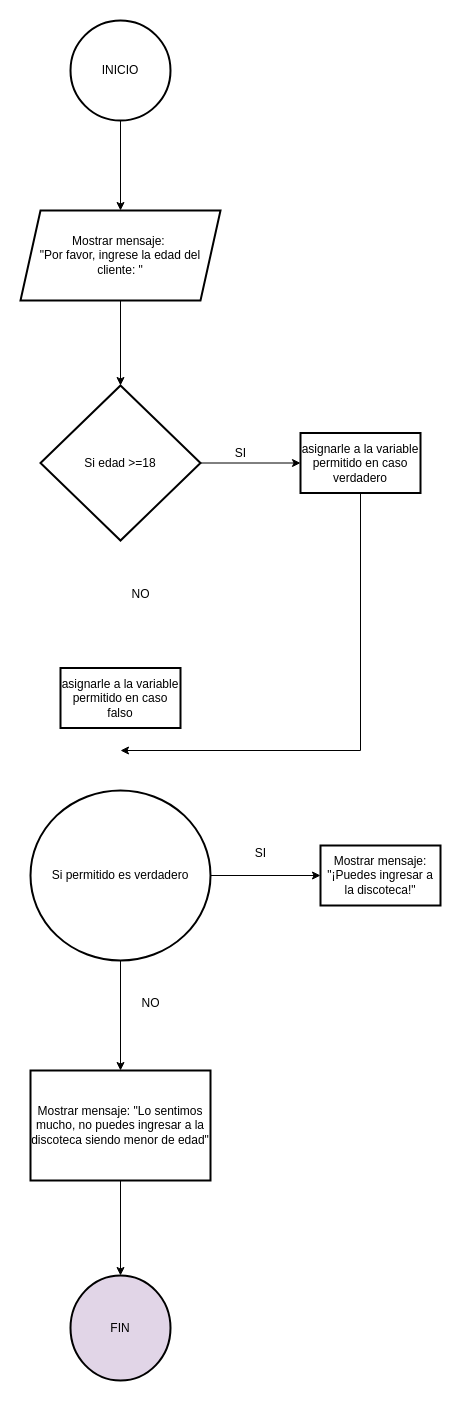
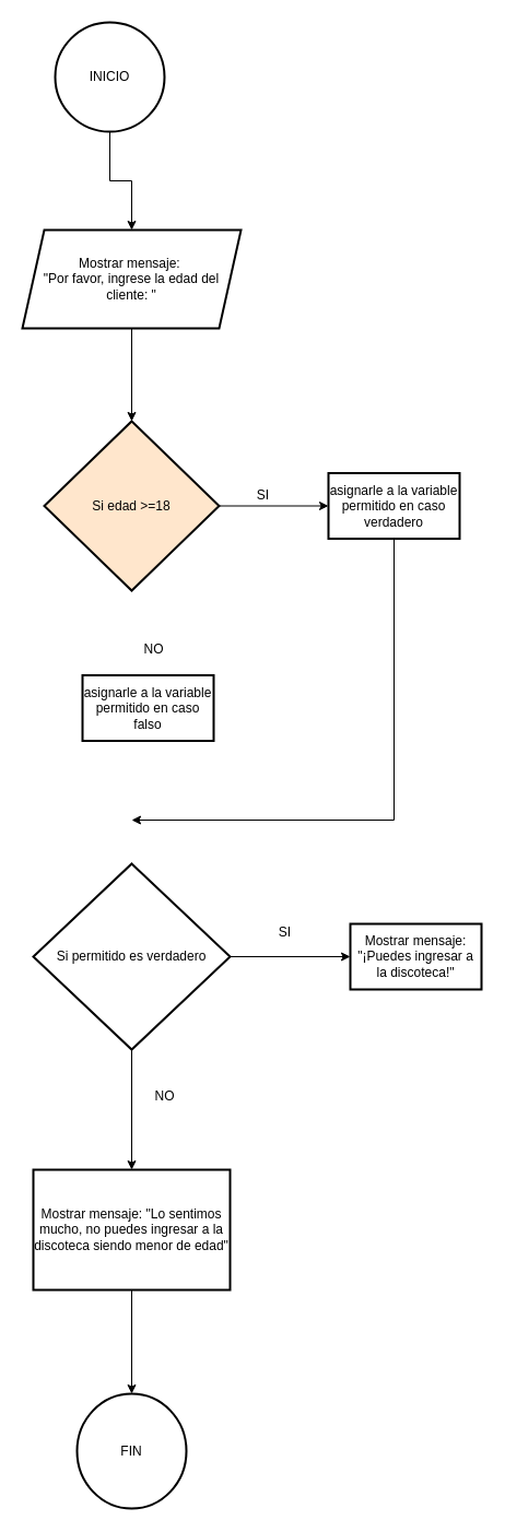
  <mxCell id="0" />
  <mxCell id="1" parent="0" />
  <mxCell id="2" value="" style="edgeStyle=orthogonalEdgeStyle;rounded=0;orthogonalLoop=1;jettySize=auto;html=1;" edge="1" parent="1" source="3" target="5"><mxGeometry relative="1" as="geometry" /></mxCell>
- <mxCell id="3" value="INICIO" style="strokeWidth=2;html=1;shape=mxgraph.flowchart.start_2;whiteSpace=wrap;" vertex="1" parent="1"><mxGeometry x="70" y="20" width="100" height="100" as="geometry" /></mxCell>
+ <mxCell id="3" value="INICIO" style="strokeWidth=2;html=1;shape=mxgraph.flowchart.start_2;whiteSpace=wrap;" vertex="1" parent="1"><mxGeometry x="50" y="20" width="100" height="100" as="geometry" /></mxCell>
  <mxCell id="4" value="" style="edgeStyle=orthogonalEdgeStyle;rounded=0;orthogonalLoop=1;jettySize=auto;html=1;" edge="1" parent="1" source="5" target="7"><mxGeometry relative="1" as="geometry" /></mxCell>
  <mxCell id="5" value="Mostrar mensaje:&amp;nbsp;&lt;div&gt;&quot;Por favor, ingrese la edad del cliente: &quot;&lt;/div&gt;" style="shape=parallelogram;perimeter=parallelogramPerimeter;whiteSpace=wrap;html=1;fixedSize=1;strokeWidth=2;" vertex="1" parent="1"><mxGeometry x="20" y="210" width="200" height="90" as="geometry" /></mxCell>
  <mxCell id="6" value="" style="edgeStyle=orthogonalEdgeStyle;rounded=0;orthogonalLoop=1;jettySize=auto;html=1;" edge="1" parent="1" source="7" target="8"><mxGeometry relative="1" as="geometry" /></mxCell>
- <mxCell id="7" value="Si edad &amp;gt;=18" style="rhombus;whiteSpace=wrap;html=1;strokeWidth=2;" vertex="1" parent="1"><mxGeometry x="40" y="385" width="160" height="155" as="geometry" /></mxCell>
+ <mxCell id="7" value="Si edad &amp;gt;=18" style="rhombus;whiteSpace=wrap;html=1;strokeWidth=2;fillColor=#ffe6cc;" vertex="1" parent="1"><mxGeometry x="40" y="385" width="160" height="155" as="geometry" /></mxCell>
  <mxCell id="8" value="asignarle a la variable permitido en caso verdadero" style="whiteSpace=wrap;html=1;strokeWidth=2;" vertex="1" parent="1"><mxGeometry x="300" y="432.5" width="120" height="60" as="geometry" /></mxCell>
- <mxCell id="9" value="asignarle a la variable permitido en caso falso" style="whiteSpace=wrap;html=1;strokeWidth=2;" vertex="1" parent="1"><mxGeometry x="60" y="667.5" width="120" height="60" as="geometry" /></mxCell>
+ <mxCell id="9" value="asignarle a la variable permitido en caso falso" style="whiteSpace=wrap;html=1;strokeWidth=2;" vertex="1" parent="1"><mxGeometry x="75" y="617.5" width="120" height="60" as="geometry" /></mxCell>
  <mxCell id="10" value="" style="edgeStyle=orthogonalEdgeStyle;rounded=0;orthogonalLoop=1;jettySize=auto;html=1;" edge="1" parent="1" source="12" target="13"><mxGeometry relative="1" as="geometry" /></mxCell>
  <mxCell id="11" value="" style="edgeStyle=orthogonalEdgeStyle;rounded=0;orthogonalLoop=1;jettySize=auto;html=1;" edge="1" parent="1" source="12" target="17"><mxGeometry relative="1" as="geometry" /></mxCell>
- <mxCell id="12" value="Si permitido es verdadero" style="ellipse;whiteSpace=wrap;html=1;strokeWidth=2;" vertex="1" parent="1"><mxGeometry x="30" y="790" width="180" height="170" as="geometry" /></mxCell>
+ <mxCell id="12" value="Si permitido es verdadero" style="rhombus;whiteSpace=wrap;html=1;strokeWidth=2;" vertex="1" parent="1"><mxGeometry x="30" y="790" width="180" height="170" as="geometry" /></mxCell>
  <mxCell id="13" value="Mostrar mensaje: &quot;¡Puedes ingresar a la discoteca!&quot;" style="whiteSpace=wrap;html=1;strokeWidth=2;" vertex="1" parent="1"><mxGeometry x="320" y="845" width="120" height="60" as="geometry" /></mxCell>
  <mxCell id="14" value="SI" style="text;html=1;align=center;verticalAlign=middle;resizable=0;points=[];autosize=1;strokeColor=none;fillColor=none;" vertex="1" parent="1"><mxGeometry x="225" y="438" width="30" height="30" as="geometry" /></mxCell>
  <mxCell id="15" value="NO" style="text;html=1;align=center;verticalAlign=middle;resizable=0;points=[];autosize=1;strokeColor=none;fillColor=none;" vertex="1" parent="1"><mxGeometry x="120" y="579" width="40" height="30" as="geometry" /></mxCell>
  <mxCell id="16" value="" style="edgeStyle=orthogonalEdgeStyle;rounded=0;orthogonalLoop=1;jettySize=auto;html=1;" edge="1" parent="1" source="17" target="21"><mxGeometry relative="1" as="geometry" /></mxCell>
  <mxCell id="17" value="Mostrar mensaje: &quot;Lo sentimos mucho, no puedes ingresar a la discoteca siendo menor de edad&quot;" style="whiteSpace=wrap;html=1;strokeWidth=2;" vertex="1" parent="1"><mxGeometry x="30" y="1070" width="180" height="110" as="geometry" /></mxCell>
  <mxCell id="18" value="SI" style="text;html=1;align=center;verticalAlign=middle;resizable=0;points=[];autosize=1;strokeColor=none;fillColor=none;" vertex="1" parent="1"><mxGeometry x="245" y="838" width="30" height="30" as="geometry" /></mxCell>
  <mxCell id="19" value="NO" style="text;html=1;align=center;verticalAlign=middle;resizable=0;points=[];autosize=1;strokeColor=none;fillColor=none;" vertex="1" parent="1"><mxGeometry x="130" y="988" width="40" height="30" as="geometry" /></mxCell>
  <mxCell id="20" value="" style="endArrow=classic;html=1;rounded=0;exitX=0.5;exitY=1;exitDx=0;exitDy=0;" edge="1" parent="1" source="8"><mxGeometry width="50" height="50" relative="1" as="geometry"><mxPoint x="120" y="750" as="sourcePoint" /><mxPoint x="120" y="750" as="targetPoint" /><Array as="points"><mxPoint x="360" y="750" /></Array></mxGeometry></mxCell>
- <mxCell id="21" value="FIN" style="ellipse;whiteSpace=wrap;html=1;strokeWidth=2;fillColor=#e1d5e7;" vertex="1" parent="1"><mxGeometry x="70" y="1275" width="100" height="105" as="geometry" /></mxCell>
+ <mxCell id="21" value="FIN" style="ellipse;whiteSpace=wrap;html=1;strokeWidth=2;" vertex="1" parent="1"><mxGeometry x="70" y="1275" width="100" height="105" as="geometry" /></mxCell>
